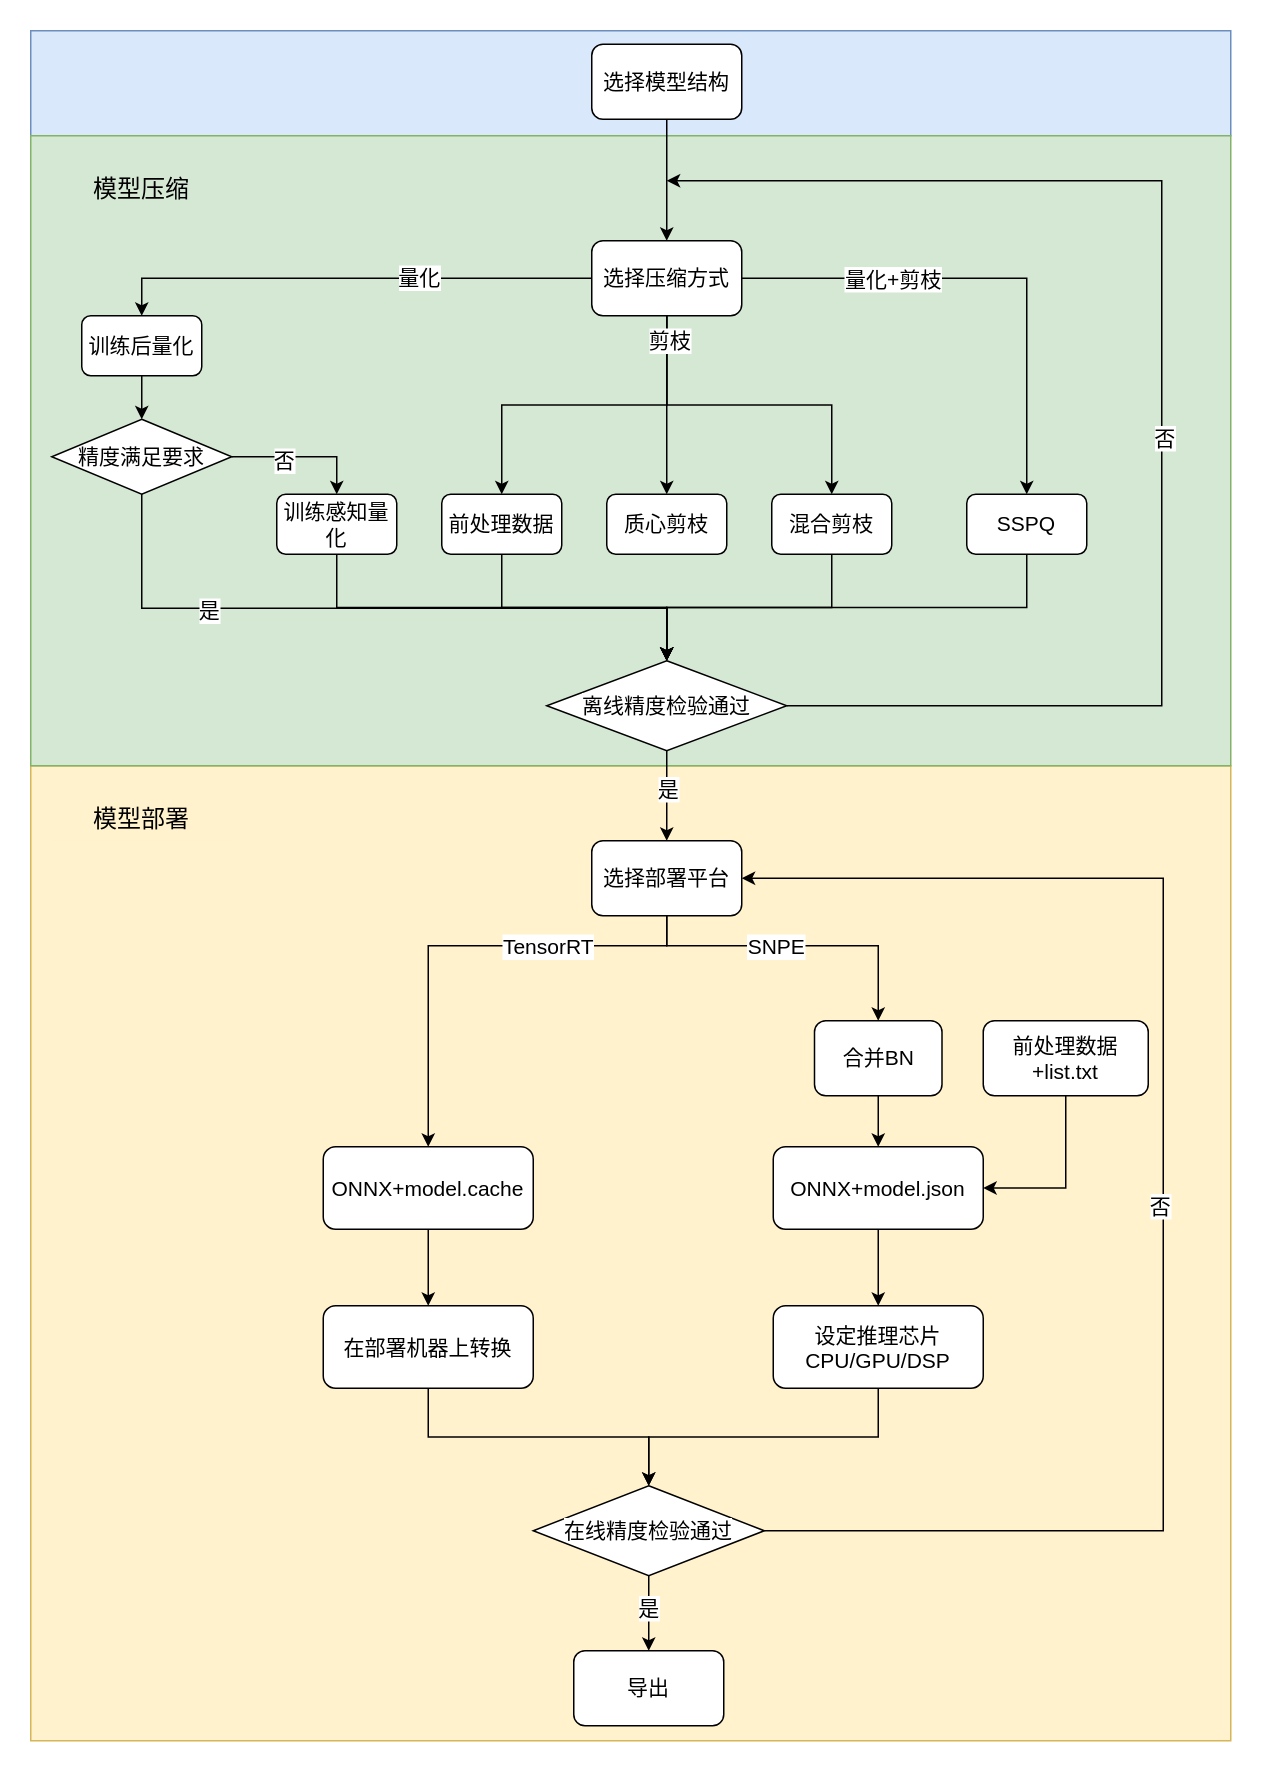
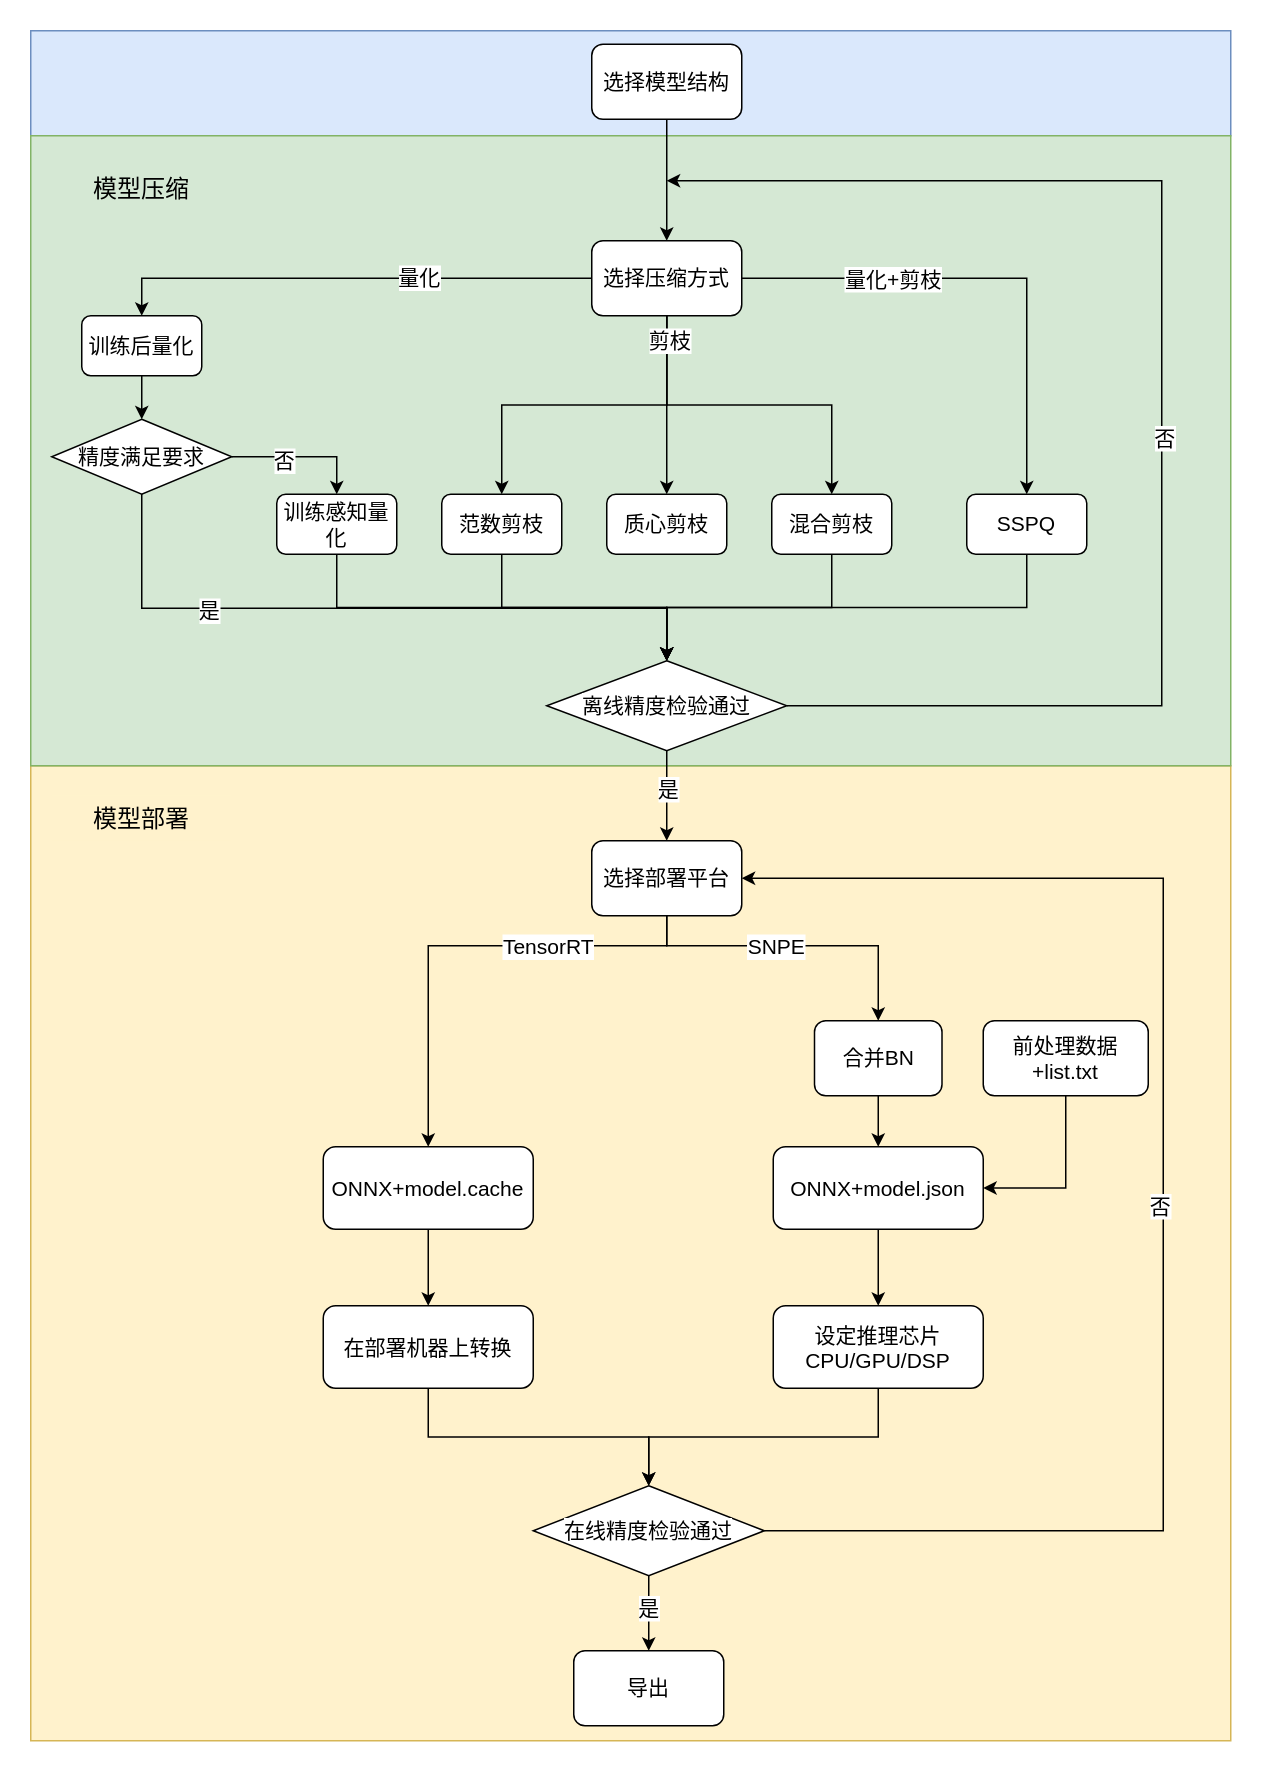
  <mxCell id="0" />
  <mxCell id="1" parent="0" />
  <mxCell id="2" value="" style="rounded=0;whiteSpace=wrap;html=1;fillColor=#fff2cc;strokeColor=#d6b656;" parent="1" vertex="1"><mxGeometry x="20" y="510" width="800" height="650" as="geometry" /></mxCell>
  <mxCell id="3" value="" style="rounded=0;whiteSpace=wrap;html=1;fillColor=#dae8fc;strokeColor=#6c8ebf;" parent="1" vertex="1"><mxGeometry x="20" y="20" width="800" height="70" as="geometry" /></mxCell>
  <mxCell id="4" value="&lt;font style=&quot;font-size: 16px;&quot;&gt;模型部署&lt;/font&gt;" style="text;html=1;strokeColor=none;fillColor=#fff2cc;align=center;verticalAlign=middle;whiteSpace=wrap;rounded=0;" parent="1" vertex="1"><mxGeometry x="34" y="530" width="120" height="30" as="geometry" /></mxCell>
  <mxCell id="5" value="" style="rounded=0;whiteSpace=wrap;html=1;fillColor=#d5e8d4;strokeColor=#82b366;" parent="1" vertex="1"><mxGeometry x="20" y="90" width="800" height="420" as="geometry" /></mxCell>
  <mxCell id="6" value="量化" style="edgeStyle=orthogonalEdgeStyle;rounded=0;orthogonalLoop=1;jettySize=auto;html=1;entryX=0.5;entryY=0;entryDx=0;entryDy=0;fontSize=14;" parent="1" source="13" target="15" edge="1"><mxGeometry x="-0.294" relative="1" as="geometry"><mxPoint as="offset" /></mxGeometry></mxCell>
  <mxCell id="7" style="edgeStyle=orthogonalEdgeStyle;rounded=0;orthogonalLoop=1;jettySize=auto;html=1;exitX=0.5;exitY=1;exitDx=0;exitDy=0;entryX=0.5;entryY=0;entryDx=0;entryDy=0;fontSize=14;" parent="1" source="13" target="21" edge="1"><mxGeometry relative="1" as="geometry" /></mxCell>
  <mxCell id="8" style="edgeStyle=orthogonalEdgeStyle;rounded=0;orthogonalLoop=1;jettySize=auto;html=1;exitX=0.5;exitY=1;exitDx=0;exitDy=0;entryX=0.5;entryY=0;entryDx=0;entryDy=0;fontSize=14;" parent="1" source="13" target="24" edge="1"><mxGeometry relative="1" as="geometry" /></mxCell>
  <mxCell id="9" style="edgeStyle=orthogonalEdgeStyle;rounded=0;orthogonalLoop=1;jettySize=auto;html=1;exitX=0.5;exitY=1;exitDx=0;exitDy=0;entryX=0.5;entryY=0;entryDx=0;entryDy=0;fontSize=14;" parent="1" source="13" target="23" edge="1"><mxGeometry relative="1" as="geometry" /></mxCell>
  <mxCell id="10" value="剪枝" style="edgeLabel;html=1;align=center;verticalAlign=middle;resizable=0;points=[];fontSize=14;" parent="9" vertex="1" connectable="0"><mxGeometry x="-0.858" y="1" relative="1" as="geometry"><mxPoint as="offset" /></mxGeometry></mxCell>
  <mxCell id="11" style="edgeStyle=orthogonalEdgeStyle;rounded=0;orthogonalLoop=1;jettySize=auto;html=1;exitX=1;exitY=0.5;exitDx=0;exitDy=0;entryX=0.5;entryY=0;entryDx=0;entryDy=0;fontSize=14;" parent="1" source="13" target="26" edge="1"><mxGeometry relative="1" as="geometry" /></mxCell>
  <mxCell id="12" value="量化+剪枝" style="edgeLabel;html=1;align=center;verticalAlign=middle;resizable=0;points=[];fontSize=14;" parent="11" vertex="1" connectable="0"><mxGeometry x="-0.128" y="-3" relative="1" as="geometry"><mxPoint x="-46" y="-3" as="offset" /></mxGeometry></mxCell>
  <mxCell id="13" value="选择压缩方式" style="rounded=1;whiteSpace=wrap;html=1;fontSize=14;" parent="1" vertex="1"><mxGeometry x="394" y="160" width="100" height="50" as="geometry" /></mxCell>
  <mxCell id="14" style="edgeStyle=orthogonalEdgeStyle;rounded=0;orthogonalLoop=1;jettySize=auto;html=1;exitX=0.5;exitY=1;exitDx=0;exitDy=0;entryX=0.5;entryY=0;entryDx=0;entryDy=0;" parent="1" source="15" target="57" edge="1"><mxGeometry relative="1" as="geometry" /></mxCell>
  <mxCell id="15" value="训练后量化" style="rounded=1;whiteSpace=wrap;html=1;fontSize=14;" parent="1" vertex="1"><mxGeometry x="54" y="210" width="80" height="40" as="geometry" /></mxCell>
  <mxCell id="16" style="edgeStyle=orthogonalEdgeStyle;rounded=0;orthogonalLoop=1;jettySize=auto;html=1;exitX=0.5;exitY=1;exitDx=0;exitDy=0;entryX=0.5;entryY=0;entryDx=0;entryDy=0;fontSize=14;" parent="1" source="17" target="46" edge="1"><mxGeometry relative="1" as="geometry" /></mxCell>
  <mxCell id="17" value="训练感知量化" style="rounded=1;whiteSpace=wrap;html=1;fontSize=14;" parent="1" vertex="1"><mxGeometry x="184" y="329" width="80" height="40" as="geometry" /></mxCell>
  <mxCell id="18" style="edgeStyle=orthogonalEdgeStyle;rounded=0;orthogonalLoop=1;jettySize=auto;html=1;entryX=0.5;entryY=0;entryDx=0;entryDy=0;fontSize=14;" parent="1" source="19" target="13" edge="1"><mxGeometry relative="1" as="geometry" /></mxCell>
  <mxCell id="19" value="选择模型结构" style="rounded=1;whiteSpace=wrap;html=1;fontSize=14;" parent="1" vertex="1"><mxGeometry x="394" y="29" width="100" height="50" as="geometry" /></mxCell>
  <mxCell id="20" style="edgeStyle=orthogonalEdgeStyle;rounded=0;orthogonalLoop=1;jettySize=auto;html=1;exitX=0.5;exitY=1;exitDx=0;exitDy=0;entryX=0.5;entryY=0;entryDx=0;entryDy=0;fontSize=14;" parent="1" source="21" target="46" edge="1"><mxGeometry relative="1" as="geometry" /></mxCell>
- <mxCell id="21" value="前处理数据" style="rounded=1;whiteSpace=wrap;html=1;fontSize=14;" parent="1" vertex="1"><mxGeometry x="294" y="329" width="80" height="40" as="geometry" /></mxCell>
+ <mxCell id="21" value="范数剪枝" style="rounded=1;whiteSpace=wrap;html=1;fontSize=14;" parent="1" vertex="1"><mxGeometry x="294" y="329" width="80" height="40" as="geometry" /></mxCell>
  <mxCell id="22" style="edgeStyle=orthogonalEdgeStyle;rounded=0;orthogonalLoop=1;jettySize=auto;html=1;exitX=0.5;exitY=1;exitDx=0;exitDy=0;entryX=0.5;entryY=0;entryDx=0;entryDy=0;fontSize=14;" parent="1" source="23" target="46" edge="1"><mxGeometry relative="1" as="geometry" /></mxCell>
  <mxCell id="23" value="混合剪枝" style="rounded=1;whiteSpace=wrap;html=1;fontSize=14;" parent="1" vertex="1"><mxGeometry x="514" y="329" width="80" height="40" as="geometry" /></mxCell>
  <mxCell id="24" value="质心剪枝" style="rounded=1;whiteSpace=wrap;html=1;fontSize=14;" parent="1" vertex="1"><mxGeometry x="404" y="329" width="80" height="40" as="geometry" /></mxCell>
  <mxCell id="25" style="edgeStyle=orthogonalEdgeStyle;rounded=0;orthogonalLoop=1;jettySize=auto;html=1;exitX=0.5;exitY=1;exitDx=0;exitDy=0;entryX=0.5;entryY=0;entryDx=0;entryDy=0;fontSize=14;" parent="1" source="26" target="46" edge="1"><mxGeometry relative="1" as="geometry" /></mxCell>
  <mxCell id="26" value="SSPQ" style="rounded=1;whiteSpace=wrap;html=1;fontSize=14;" parent="1" vertex="1"><mxGeometry x="644" y="329" width="80" height="40" as="geometry" /></mxCell>
  <mxCell id="27" style="edgeStyle=orthogonalEdgeStyle;rounded=0;orthogonalLoop=1;jettySize=auto;html=1;exitX=0.5;exitY=1;exitDx=0;exitDy=0;entryX=0.5;entryY=0;entryDx=0;entryDy=0;fontSize=14;" parent="1" source="31" target="33" edge="1"><mxGeometry relative="1" as="geometry"><Array as="points"><mxPoint x="444" y="630" /><mxPoint x="285" y="630" /></Array><mxPoint x="285" y="680" as="targetPoint" /></mxGeometry></mxCell>
  <mxCell id="28" value="TensorRT" style="edgeLabel;html=1;align=center;verticalAlign=middle;resizable=0;points=[];fontSize=14;" parent="27" vertex="1" connectable="0"><mxGeometry x="0.035" relative="1" as="geometry"><mxPoint x="62" as="offset" /></mxGeometry></mxCell>
  <mxCell id="29" style="edgeStyle=orthogonalEdgeStyle;rounded=0;orthogonalLoop=1;jettySize=auto;html=1;exitX=0.5;exitY=1;exitDx=0;exitDy=0;entryX=0.5;entryY=0;entryDx=0;entryDy=0;" parent="1" source="31" target="60" edge="1"><mxGeometry relative="1" as="geometry"><Array as="points"><mxPoint x="444" y="630" /><mxPoint x="585" y="630" /></Array></mxGeometry></mxCell>
  <mxCell id="30" value="&lt;font style=&quot;font-size: 14px;&quot;&gt;SNPE&lt;/font&gt;" style="edgeLabel;html=1;align=center;verticalAlign=middle;resizable=0;points=[];" parent="29" vertex="1" connectable="0"><mxGeometry x="-0.13" relative="1" as="geometry"><mxPoint as="offset" /></mxGeometry></mxCell>
  <mxCell id="31" value="选择部署平台" style="rounded=1;whiteSpace=wrap;html=1;fontSize=14;" parent="1" vertex="1"><mxGeometry x="394" y="560" width="100" height="50" as="geometry" /></mxCell>
  <mxCell id="32" style="edgeStyle=orthogonalEdgeStyle;rounded=0;orthogonalLoop=1;jettySize=auto;html=1;exitX=0.5;exitY=1;exitDx=0;exitDy=0;fontSize=14;" parent="1" source="33" target="39" edge="1"><mxGeometry relative="1" as="geometry" /></mxCell>
  <mxCell id="33" value="ONNX+model.cache" style="rounded=1;whiteSpace=wrap;html=1;fontSize=14;" parent="1" vertex="1"><mxGeometry x="215" y="764" width="140" height="55" as="geometry" /></mxCell>
  <mxCell id="34" style="edgeStyle=orthogonalEdgeStyle;rounded=0;orthogonalLoop=1;jettySize=auto;html=1;exitX=0.5;exitY=1;exitDx=0;exitDy=0;entryX=0.5;entryY=0;entryDx=0;entryDy=0;fontSize=14;" parent="1" source="35" target="41" edge="1"><mxGeometry relative="1" as="geometry" /></mxCell>
  <mxCell id="35" value="ONNX+model.json" style="rounded=1;whiteSpace=wrap;html=1;fontSize=14;" parent="1" vertex="1"><mxGeometry x="515" y="764" width="140" height="55" as="geometry" /></mxCell>
  <mxCell id="36" style="edgeStyle=orthogonalEdgeStyle;rounded=0;orthogonalLoop=1;jettySize=auto;html=1;exitX=0.5;exitY=1;exitDx=0;exitDy=0;entryX=1;entryY=0.5;entryDx=0;entryDy=0;" parent="1" source="37" target="35" edge="1"><mxGeometry relative="1" as="geometry" /></mxCell>
  <mxCell id="37" value="前处理数据+list.txt" style="rounded=1;whiteSpace=wrap;html=1;fontSize=14;" parent="1" vertex="1"><mxGeometry x="655" y="680" width="110" height="50" as="geometry" /></mxCell>
  <mxCell id="38" style="edgeStyle=orthogonalEdgeStyle;rounded=0;orthogonalLoop=1;jettySize=auto;html=1;exitX=0.5;exitY=1;exitDx=0;exitDy=0;entryX=0.5;entryY=0;entryDx=0;entryDy=0;" parent="1" source="39" target="51" edge="1"><mxGeometry relative="1" as="geometry" /></mxCell>
  <mxCell id="39" value="在部署机器上转换" style="rounded=1;whiteSpace=wrap;html=1;fontSize=14;" parent="1" vertex="1"><mxGeometry x="215" y="870" width="140" height="55" as="geometry" /></mxCell>
  <mxCell id="40" style="edgeStyle=orthogonalEdgeStyle;rounded=0;orthogonalLoop=1;jettySize=auto;html=1;exitX=0.5;exitY=1;exitDx=0;exitDy=0;entryX=0.5;entryY=0;entryDx=0;entryDy=0;" parent="1" source="41" target="51" edge="1"><mxGeometry relative="1" as="geometry" /></mxCell>
  <mxCell id="41" value="设定推理芯片&lt;br style=&quot;font-size: 14px;&quot;&gt;CPU/GPU/DSP" style="rounded=1;whiteSpace=wrap;html=1;fontSize=14;" parent="1" vertex="1"><mxGeometry x="515" y="870" width="140" height="55" as="geometry" /></mxCell>
  <mxCell id="42" style="edgeStyle=orthogonalEdgeStyle;rounded=0;orthogonalLoop=1;jettySize=auto;html=1;exitX=0.5;exitY=1;exitDx=0;exitDy=0;entryX=0.5;entryY=0;entryDx=0;entryDy=0;fontSize=14;" parent="1" source="46" target="31" edge="1"><mxGeometry relative="1" as="geometry" /></mxCell>
  <mxCell id="43" value="是" style="edgeLabel;html=1;align=center;verticalAlign=middle;resizable=0;points=[];fontSize=14;" parent="42" vertex="1" connectable="0"><mxGeometry x="-0.422" y="3" relative="1" as="geometry"><mxPoint x="-3" y="8" as="offset" /></mxGeometry></mxCell>
  <mxCell id="44" style="edgeStyle=orthogonalEdgeStyle;rounded=0;orthogonalLoop=1;jettySize=auto;html=1;exitX=1;exitY=0.5;exitDx=0;exitDy=0;fontSize=14;" parent="1" source="46" edge="1"><mxGeometry relative="1" as="geometry"><mxPoint x="444" y="120" as="targetPoint" /><Array as="points"><mxPoint x="774" y="470" /><mxPoint x="774" y="120" /></Array></mxGeometry></mxCell>
  <mxCell id="45" value="否" style="edgeLabel;html=1;align=center;verticalAlign=middle;resizable=0;points=[];fontSize=14;" parent="44" vertex="1" connectable="0"><mxGeometry x="-0.077" y="-1" relative="1" as="geometry"><mxPoint as="offset" /></mxGeometry></mxCell>
  <mxCell id="46" value="&lt;font style=&quot;font-size: 14px;&quot;&gt;&lt;span style=&quot;color: rgb(0, 0, 0); font-family: Helvetica; font-style: normal; font-variant-ligatures: normal; font-variant-caps: normal; font-weight: 400; letter-spacing: normal; orphans: 2; text-align: center; text-indent: 0px; text-transform: none; widows: 2; word-spacing: 0px; -webkit-text-stroke-width: 0px; background-color: rgb(255, 255, 255); text-decoration-thickness: initial; text-decoration-style: initial; text-decoration-color: initial; float: none; font-size: 14px; display: inline !important;&quot;&gt;离线精度检验通过&lt;/span&gt;&lt;br style=&quot;font-size: 14px;&quot;&gt;&lt;/font&gt;" style="rhombus;whiteSpace=wrap;html=1;fontSize=14;" parent="1" vertex="1"><mxGeometry x="364" y="440" width="160" height="60" as="geometry" /></mxCell>
  <mxCell id="47" style="edgeStyle=orthogonalEdgeStyle;rounded=0;orthogonalLoop=1;jettySize=auto;html=1;exitX=0.5;exitY=1;exitDx=0;exitDy=0;entryX=0.5;entryY=0;entryDx=0;entryDy=0;fontSize=14;" parent="1" source="51" target="52" edge="1"><mxGeometry relative="1" as="geometry"><mxPoint x="432" y="1188" as="targetPoint" /></mxGeometry></mxCell>
  <mxCell id="48" value="是" style="edgeLabel;html=1;align=center;verticalAlign=middle;resizable=0;points=[];fontSize=14;" parent="47" vertex="1" connectable="0"><mxGeometry x="-0.167" y="-1" relative="1" as="geometry"><mxPoint as="offset" /></mxGeometry></mxCell>
  <mxCell id="49" style="edgeStyle=orthogonalEdgeStyle;rounded=0;orthogonalLoop=1;jettySize=auto;html=1;exitX=1;exitY=0.5;exitDx=0;exitDy=0;entryX=1;entryY=0.5;entryDx=0;entryDy=0;fontSize=14;" parent="1" source="51" target="31" edge="1"><mxGeometry relative="1" as="geometry"><Array as="points"><mxPoint x="775" y="1020" /><mxPoint x="775" y="585" /></Array></mxGeometry></mxCell>
  <mxCell id="50" value="&lt;font style=&quot;font-size: 14px;&quot;&gt;否&lt;/font&gt;" style="edgeLabel;html=1;align=center;verticalAlign=middle;resizable=0;points=[];fontSize=14;" parent="49" vertex="1" connectable="0"><mxGeometry x="-0.017" y="3" relative="1" as="geometry"><mxPoint as="offset" /></mxGeometry></mxCell>
  <mxCell id="51" value="&lt;font style=&quot;font-size: 14px;&quot;&gt;&lt;span style=&quot;color: rgb(0, 0, 0); font-family: Helvetica; font-style: normal; font-variant-ligatures: normal; font-variant-caps: normal; font-weight: 400; letter-spacing: normal; orphans: 2; text-align: center; text-indent: 0px; text-transform: none; widows: 2; word-spacing: 0px; -webkit-text-stroke-width: 0px; background-color: rgb(255, 255, 255); text-decoration-thickness: initial; text-decoration-style: initial; text-decoration-color: initial; float: none; font-size: 14px; display: inline !important;&quot;&gt;在线精度检验通过&lt;/span&gt;&lt;br style=&quot;font-size: 14px;&quot;&gt;&lt;/font&gt;" style="rhombus;whiteSpace=wrap;html=1;fontSize=14;" parent="1" vertex="1"><mxGeometry x="355" y="990" width="154" height="60" as="geometry" /></mxCell>
  <mxCell id="52" value="导出" style="rounded=1;whiteSpace=wrap;html=1;fontSize=14;" parent="1" vertex="1"><mxGeometry x="382" y="1100" width="100" height="50" as="geometry" /></mxCell>
  <mxCell id="53" style="edgeStyle=orthogonalEdgeStyle;rounded=0;orthogonalLoop=1;jettySize=auto;html=1;exitX=1;exitY=0.5;exitDx=0;exitDy=0;entryX=0.5;entryY=0;entryDx=0;entryDy=0;" parent="1" source="57" target="17" edge="1"><mxGeometry relative="1" as="geometry" /></mxCell>
  <mxCell id="54" value="&lt;font style=&quot;font-size: 14px;&quot;&gt;否&lt;/font&gt;" style="edgeLabel;html=1;align=center;verticalAlign=middle;resizable=0;points=[];" parent="53" vertex="1" connectable="0"><mxGeometry x="-0.284" y="-2" relative="1" as="geometry"><mxPoint as="offset" /></mxGeometry></mxCell>
  <mxCell id="55" style="edgeStyle=orthogonalEdgeStyle;rounded=0;orthogonalLoop=1;jettySize=auto;html=1;exitX=0.5;exitY=1;exitDx=0;exitDy=0;entryX=0.5;entryY=0;entryDx=0;entryDy=0;entryPerimeter=0;" parent="1" target="46" edge="1"><mxGeometry relative="1" as="geometry"><mxPoint x="94" y="324" as="sourcePoint" /><mxPoint x="444" y="435" as="targetPoint" /><Array as="points"><mxPoint x="94" y="405" /><mxPoint x="444" y="405" /></Array></mxGeometry></mxCell>
  <mxCell id="56" value="&lt;font style=&quot;font-size: 14px;&quot;&gt;是&lt;/font&gt;" style="edgeLabel;html=1;align=center;verticalAlign=middle;resizable=0;points=[];" parent="55" vertex="1" connectable="0"><mxGeometry x="-0.464" y="-1" relative="1" as="geometry"><mxPoint as="offset" /></mxGeometry></mxCell>
  <mxCell id="57" value="&lt;font style=&quot;font-size: 14px;&quot;&gt;精度满足要求&lt;/font&gt;" style="rhombus;whiteSpace=wrap;html=1;" parent="1" vertex="1"><mxGeometry x="34" y="279" width="120" height="50" as="geometry" /></mxCell>
  <mxCell id="58" value="&lt;font style=&quot;font-size: 16px;&quot;&gt;模型压缩&lt;/font&gt;" style="text;html=1;strokeColor=none;fillColor=none;align=center;verticalAlign=middle;whiteSpace=wrap;rounded=0;" parent="1" vertex="1"><mxGeometry x="34" y="110" width="120" height="30" as="geometry" /></mxCell>
  <mxCell id="59" style="edgeStyle=orthogonalEdgeStyle;rounded=0;orthogonalLoop=1;jettySize=auto;html=1;exitX=0.5;exitY=1;exitDx=0;exitDy=0;entryX=0.5;entryY=0;entryDx=0;entryDy=0;" parent="1" source="60" target="35" edge="1"><mxGeometry relative="1" as="geometry" /></mxCell>
  <mxCell id="60" value="合并BN" style="rounded=1;whiteSpace=wrap;html=1;fontSize=14;" parent="1" vertex="1"><mxGeometry x="542.5" y="680" width="85" height="50" as="geometry" /></mxCell>
